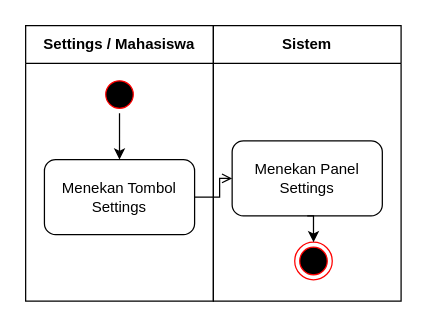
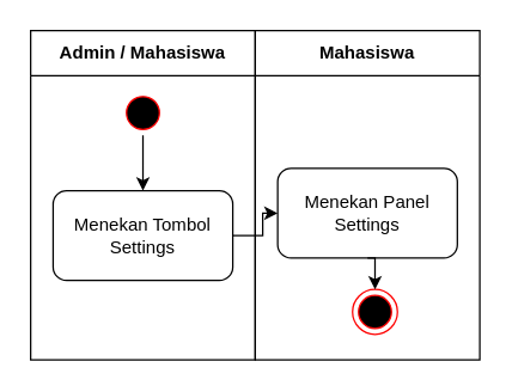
  <mxCell id="0" />
  <mxCell id="1" parent="0" />
- <mxCell id="2" value="Settings / Mahasiswa" style="swimlane;whiteSpace=wrap;html=1;startSize=30;" parent="1" vertex="1"><mxGeometry x="20" y="20" width="150" height="220" as="geometry" /></mxCell>
+ <mxCell id="2" value="Admin / Mahasiswa" style="swimlane;whiteSpace=wrap;html=1;startSize=30;" parent="1" vertex="1"><mxGeometry x="20" y="20" width="150" height="220" as="geometry" /></mxCell>
  <mxCell id="3" style="edgeStyle=orthogonalEdgeStyle;rounded=0;orthogonalLoop=1;jettySize=auto;html=1;entryX=0.5;entryY=0;entryDx=0;entryDy=0;" parent="2" source="4" target="5" edge="1"><mxGeometry relative="1" as="geometry" /></mxCell>
  <mxCell id="4" value="" style="ellipse;html=1;shape=startState;fillColor=#000000;strokeColor=#ff0000;" parent="2" vertex="1"><mxGeometry x="60" y="40" width="30" height="30" as="geometry" /></mxCell>
  <mxCell id="5" value="Menekan Tombol&lt;div&gt;Settings&lt;/div&gt;" style="rounded=1;whiteSpace=wrap;html=1;" parent="2" vertex="1"><mxGeometry x="15" y="107" width="120" height="60" as="geometry" /></mxCell>
- <mxCell id="6" value="Sistem" style="swimlane;whiteSpace=wrap;html=1;startSize=30;" parent="1" vertex="1"><mxGeometry x="170" y="20" width="150" height="220" as="geometry" /></mxCell>
+ <mxCell id="6" value="Mahasiswa" style="swimlane;whiteSpace=wrap;html=1;startSize=30;" parent="1" vertex="1"><mxGeometry x="170" y="20" width="150" height="220" as="geometry" /></mxCell>
  <mxCell id="7" value="Menekan Panel Settings" style="whiteSpace=wrap;html=1;rounded=1;" parent="6" vertex="1"><mxGeometry x="15" y="92" width="120" height="60" as="geometry" /></mxCell>
  <mxCell id="8" value="" style="ellipse;html=1;shape=endState;fillColor=#000000;strokeColor=#ff0000;" parent="6" vertex="1"><mxGeometry x="65" y="173" width="30" height="30" as="geometry" /></mxCell>
  <mxCell id="9" style="edgeStyle=orthogonalEdgeStyle;rounded=0;orthogonalLoop=1;jettySize=auto;html=1;entryX=0.5;entryY=0;entryDx=0;entryDy=0;exitX=0.5;exitY=1;exitDx=0;exitDy=0;" parent="6" source="7" target="8" edge="1"><mxGeometry relative="1" as="geometry"><mxPoint x="100.0" y="270" as="sourcePoint" /></mxGeometry></mxCell>
- <mxCell id="10" value="" style="edgeStyle=orthogonalEdgeStyle;rounded=0;orthogonalLoop=1;jettySize=auto;html=1;exitX=1;exitY=0.5;exitDx=0;exitDy=0;endArrow=open;" parent="1" source="5" target="7" edge="1"><mxGeometry relative="1" as="geometry"><mxPoint x="190" y="150.029" as="sourcePoint" /></mxGeometry></mxCell>
+ <mxCell id="10" value="" style="edgeStyle=orthogonalEdgeStyle;rounded=0;orthogonalLoop=1;jettySize=auto;html=1;exitX=1;exitY=0.5;exitDx=0;exitDy=0;" parent="1" source="5" target="7" edge="1"><mxGeometry relative="1" as="geometry"><mxPoint x="190" y="150.029" as="sourcePoint" /></mxGeometry></mxCell>
